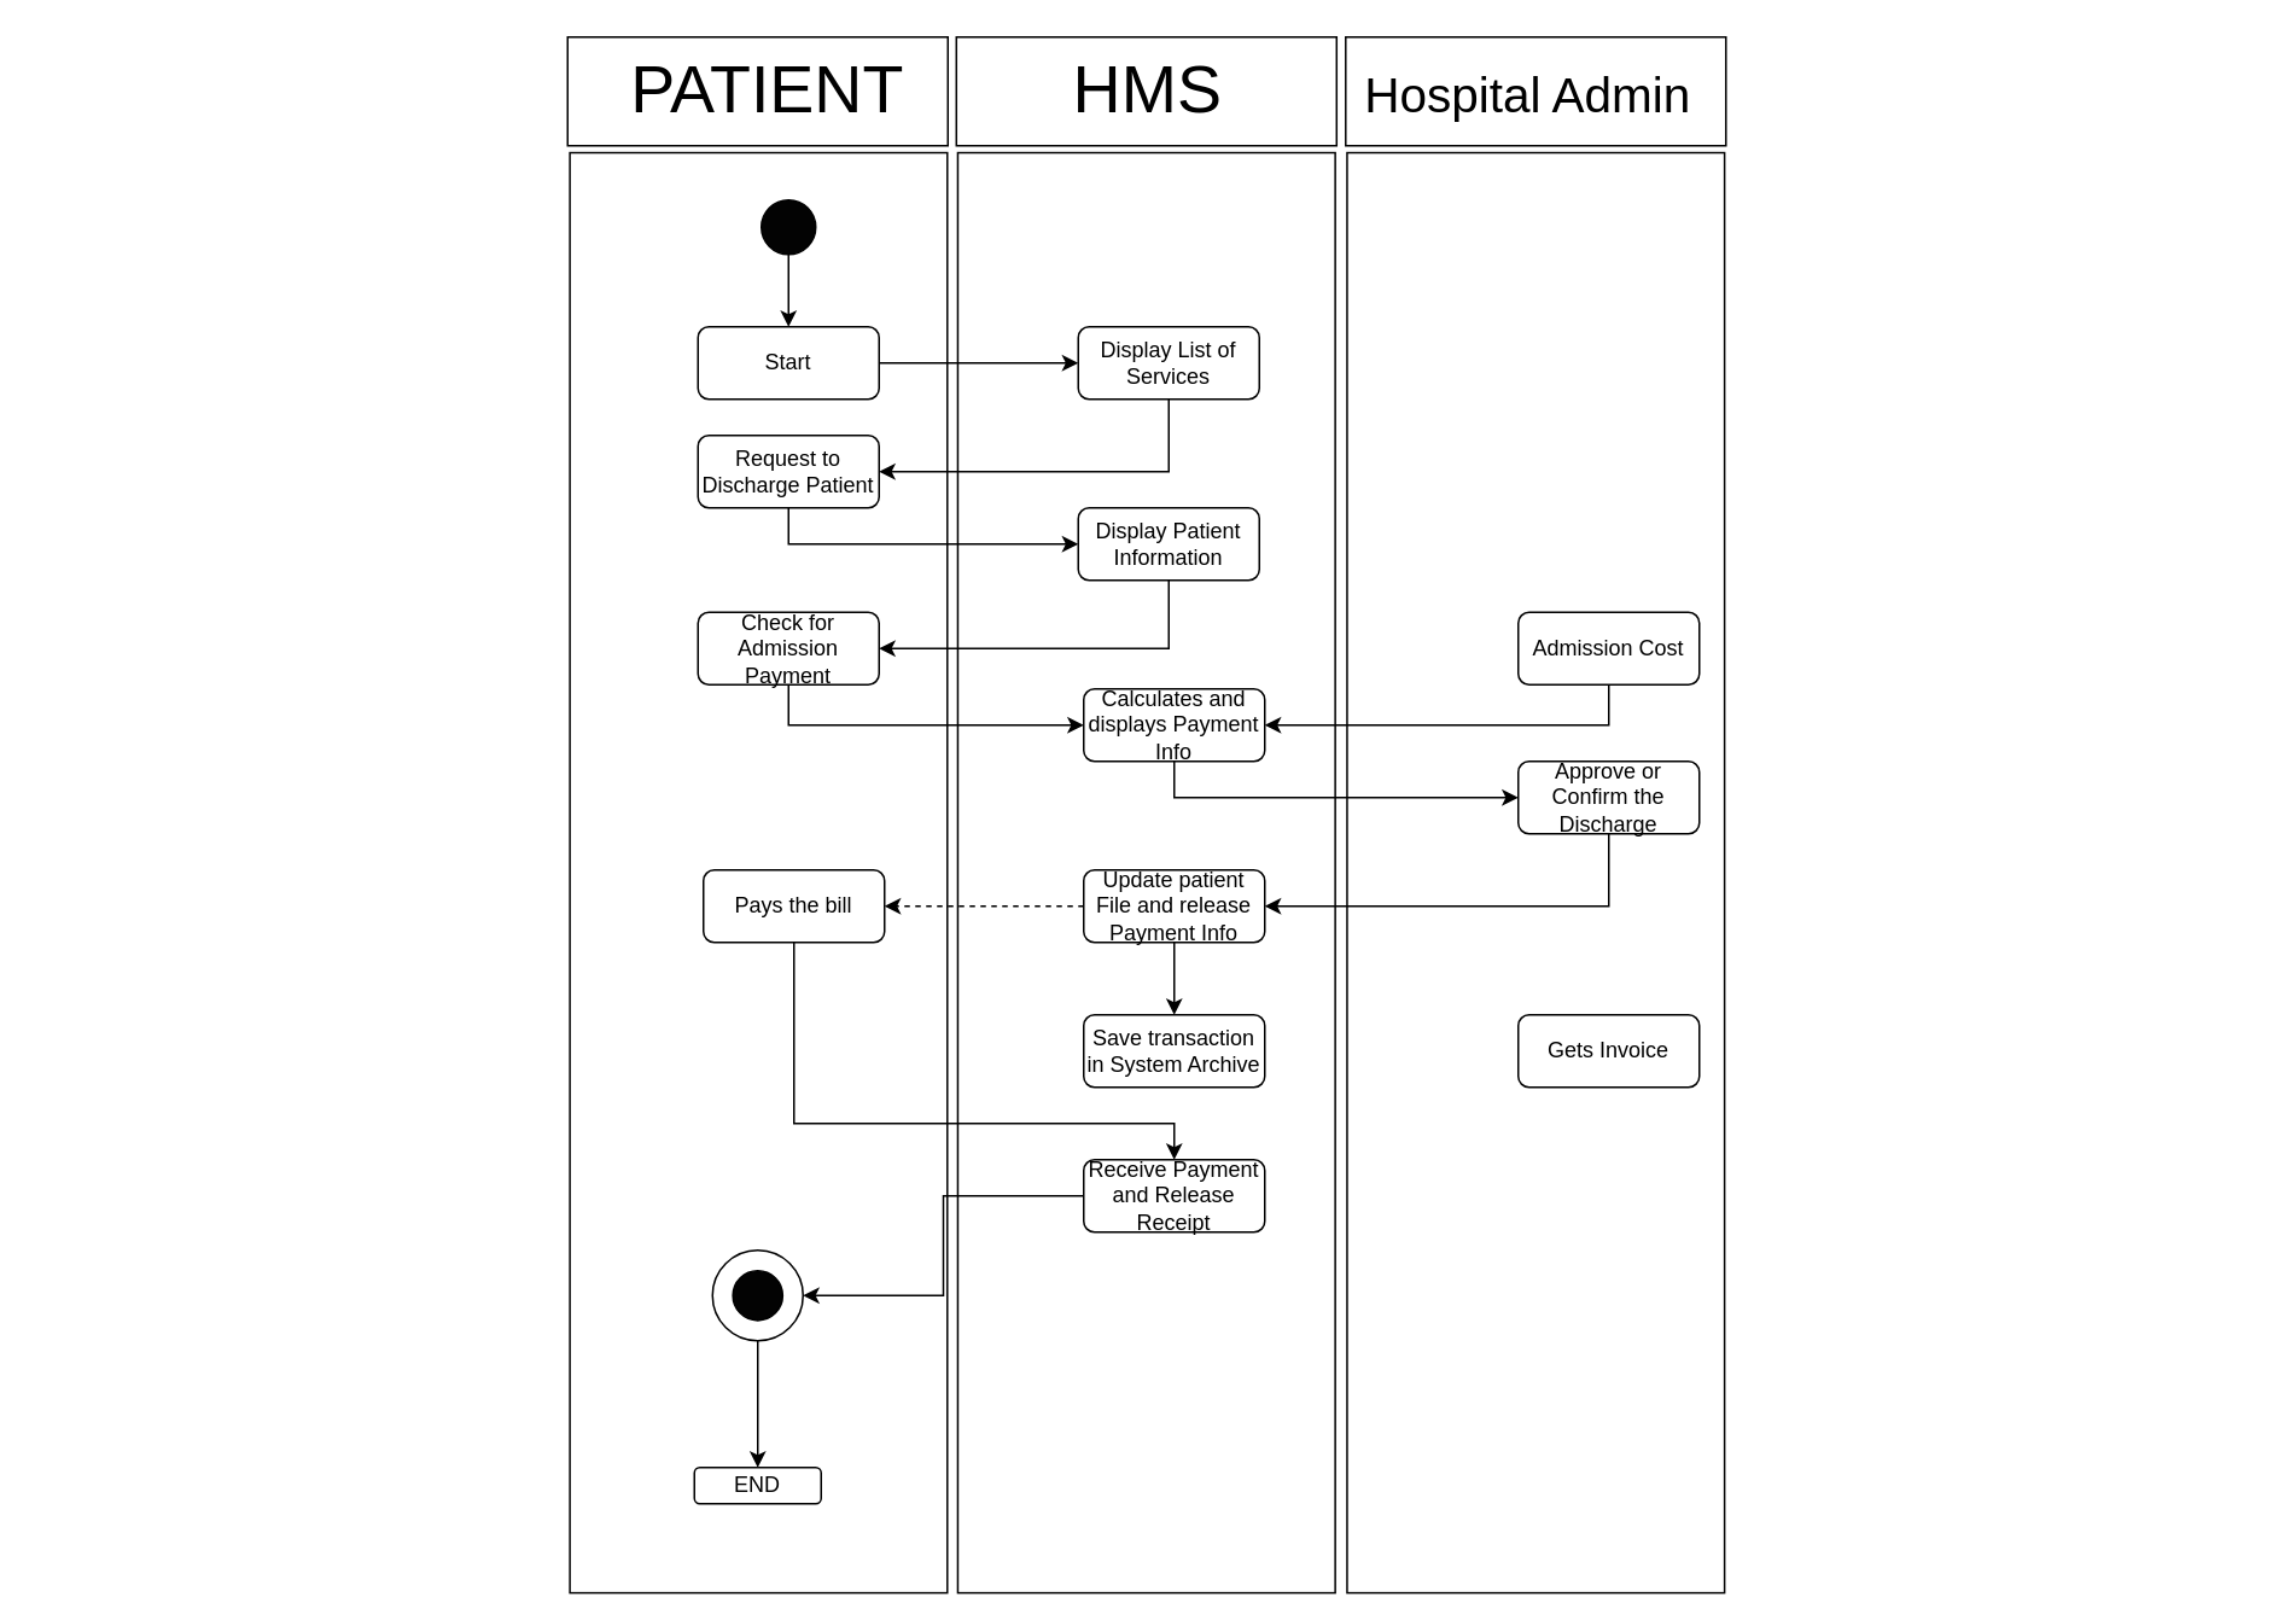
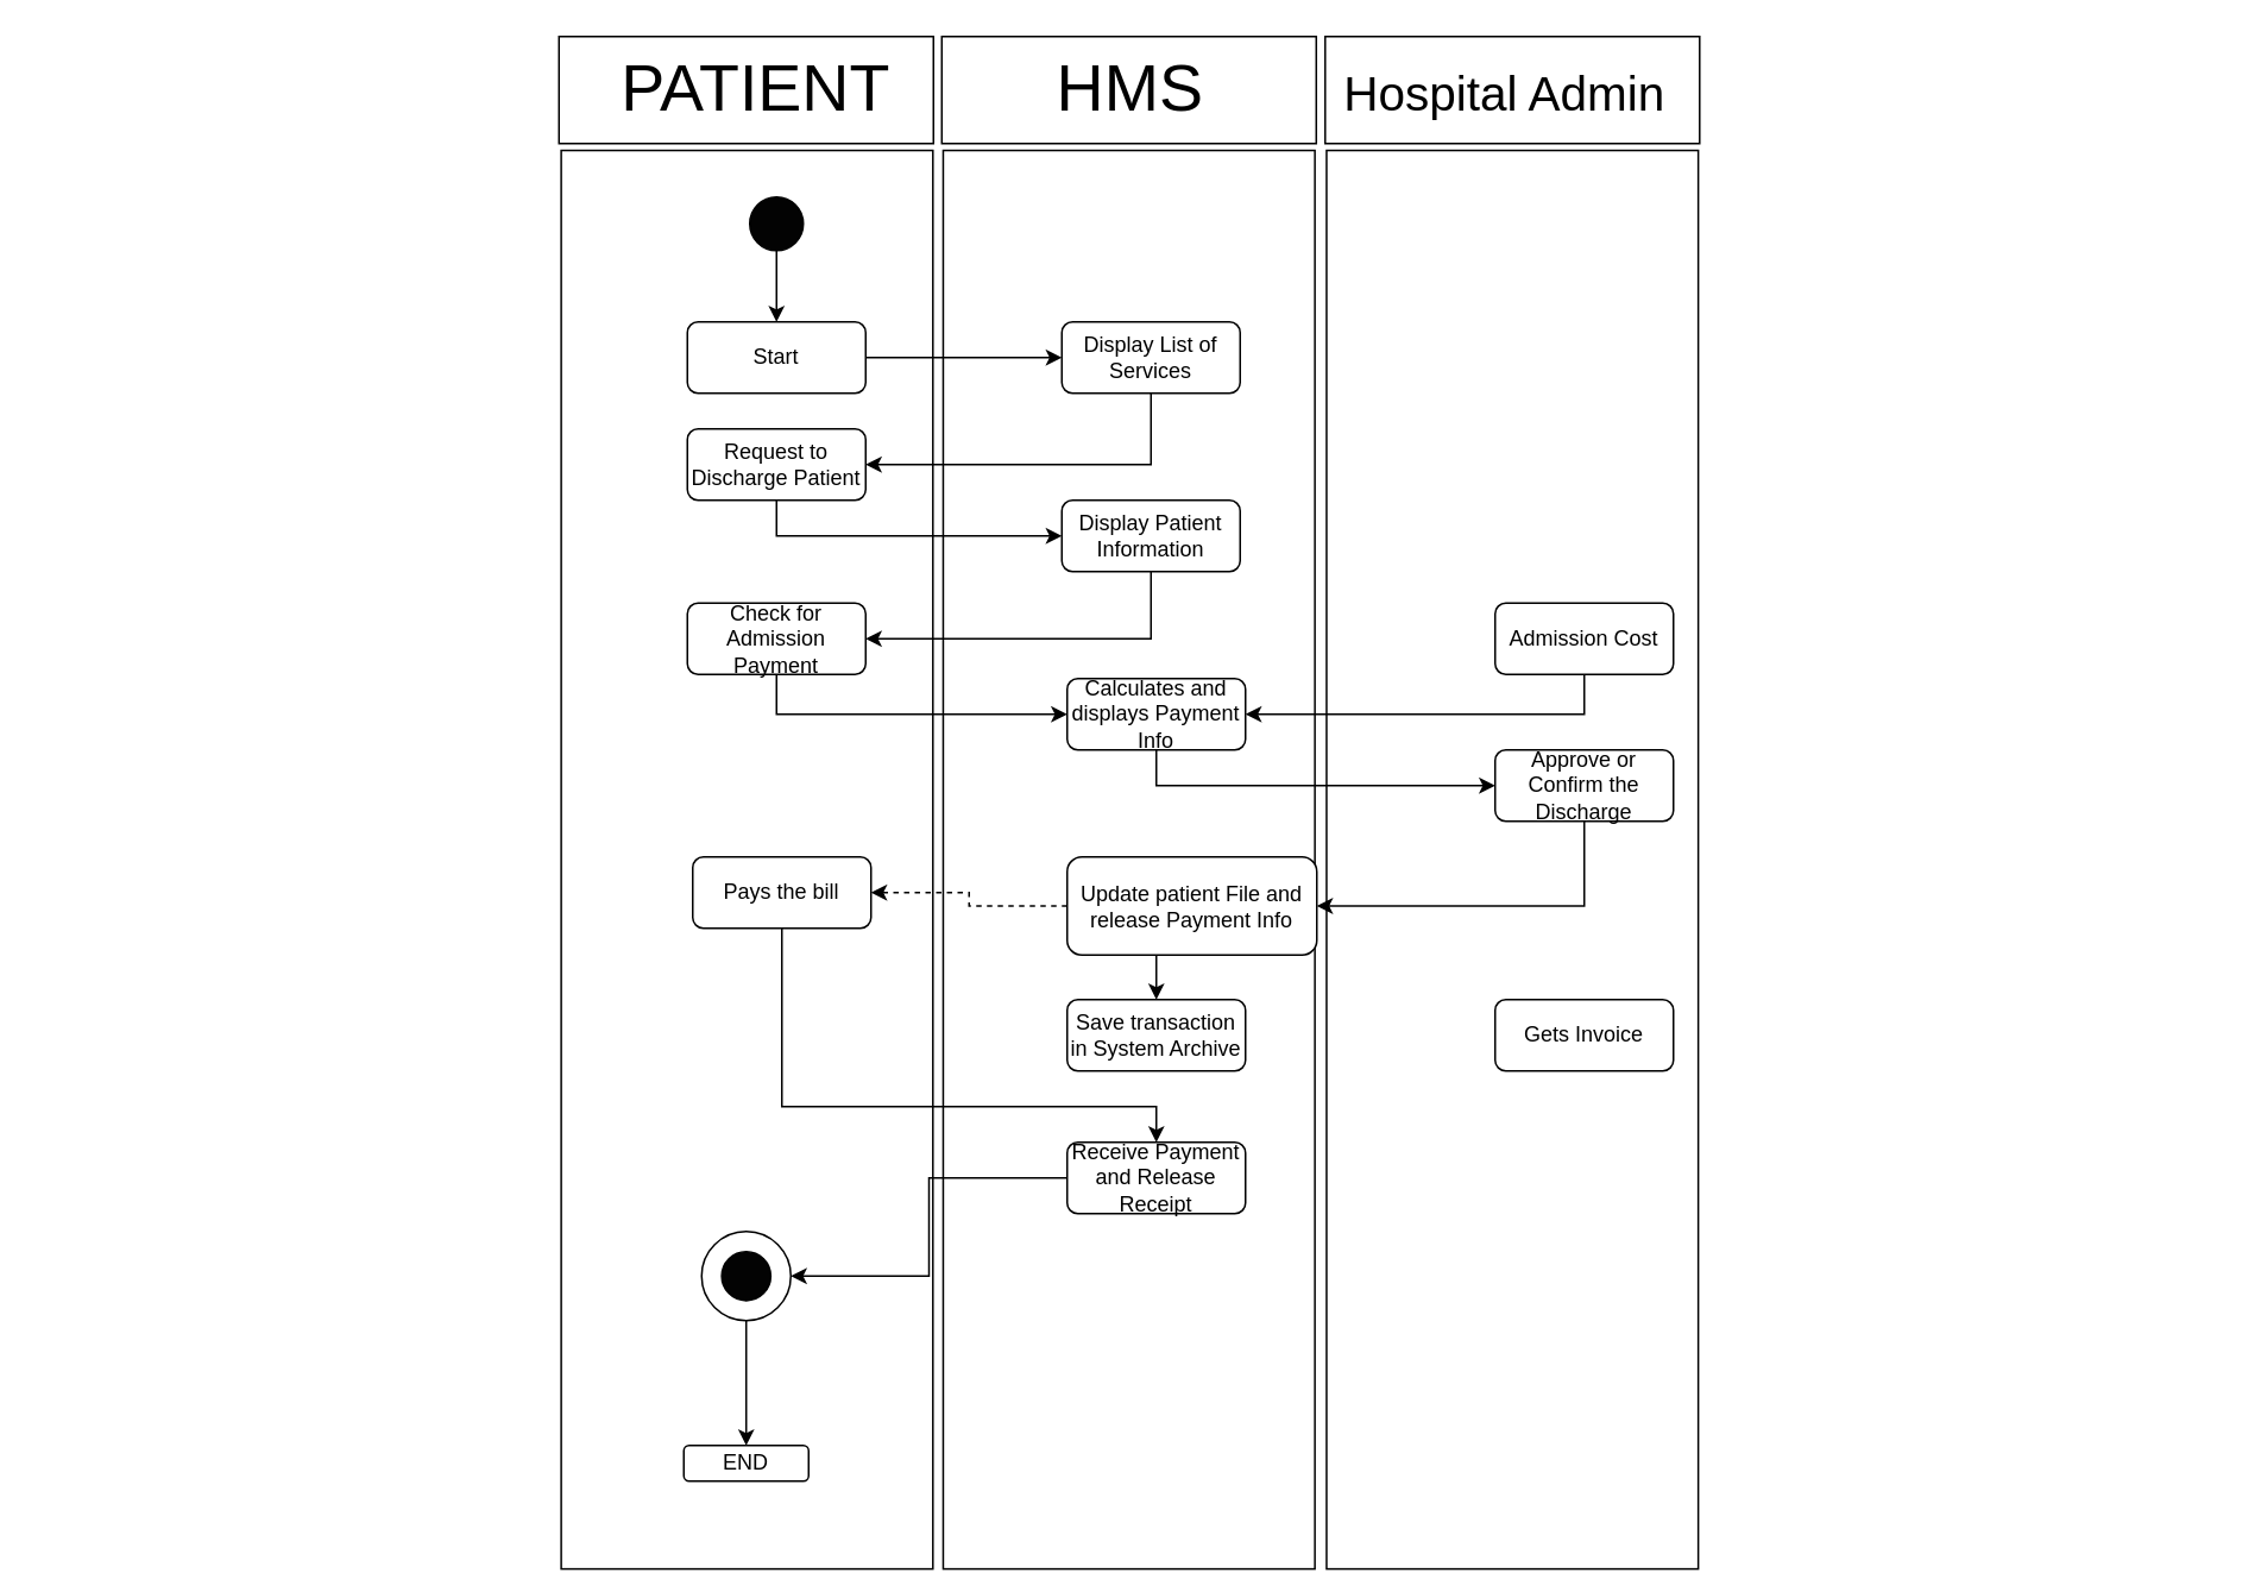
  <mxCell id="0" />
  <mxCell id="1" parent="0" />
  <mxCell id="2" value="" style="rounded=0;whiteSpace=wrap;html=1;fontSize=37;fillColor=#FFFFFF;rotation=-90;" vertex="1" parent="1"><mxGeometry x="450" y="377.33" width="795.38" height="208.45" as="geometry" /></mxCell>
  <mxCell id="3" value="" style="rounded=0;whiteSpace=wrap;html=1;fontSize=37;fillColor=#FFFFFF;rotation=-90;" vertex="1" parent="1"><mxGeometry y="377.33" width="795.38" height="208.45" as="geometry" x="235" /></mxCell>
  <mxCell id="4" value="" style="rounded=0;whiteSpace=wrap;html=1;fontSize=37;fillColor=#FFFFFF;rotation=-90;" vertex="1" parent="1"><mxGeometry x="20.77" y="377.33" width="795.38" height="208.45" as="geometry" /></mxCell>
  <mxCell id="5" style="edgeStyle=orthogonalEdgeStyle;rounded=0;orthogonalLoop=1;jettySize=auto;html=1;exitX=1;exitY=0.5;exitDx=0;exitDy=0;entryX=0;entryY=0.5;entryDx=0;entryDy=0;" edge="1" parent="1" source="6" target="10"><mxGeometry relative="1" as="geometry" /></mxCell>
  <mxCell id="6" value="Start" style="rounded=1;whiteSpace=wrap;html=1;" vertex="1" parent="1"><mxGeometry x="385" y="180" width="100" height="40" as="geometry" /></mxCell>
  <mxCell id="7" style="edgeStyle=orthogonalEdgeStyle;rounded=0;orthogonalLoop=1;jettySize=auto;html=1;exitX=0.5;exitY=1;exitDx=0;exitDy=0;entryX=0.5;entryY=0;entryDx=0;entryDy=0;" edge="1" parent="1" source="8" target="6"><mxGeometry relative="1" as="geometry" /></mxCell>
  <mxCell id="8" value="" style="ellipse;whiteSpace=wrap;html=1;aspect=fixed;fillColor=#030303;" vertex="1" parent="1"><mxGeometry x="420" y="110" width="30" height="30" as="geometry" /></mxCell>
  <mxCell id="9" style="edgeStyle=orthogonalEdgeStyle;rounded=0;orthogonalLoop=1;jettySize=auto;html=1;exitX=0.5;exitY=1;exitDx=0;exitDy=0;entryX=1;entryY=0.5;entryDx=0;entryDy=0;" edge="1" parent="1" source="10" target="12"><mxGeometry relative="1" as="geometry" /></mxCell>
  <mxCell id="10" value="Display List of Services" style="rounded=1;whiteSpace=wrap;html=1;" vertex="1" parent="1"><mxGeometry x="595" y="180" width="100" height="40" as="geometry" /></mxCell>
  <mxCell id="11" style="edgeStyle=orthogonalEdgeStyle;rounded=0;orthogonalLoop=1;jettySize=auto;html=1;exitX=0.5;exitY=1;exitDx=0;exitDy=0;entryX=0;entryY=0.5;entryDx=0;entryDy=0;fontSize=37;" edge="1" parent="1" source="12" target="33"><mxGeometry relative="1" as="geometry" /></mxCell>
  <mxCell id="12" value="Request to Discharge Patient" style="rounded=1;whiteSpace=wrap;html=1;" vertex="1" parent="1"><mxGeometry x="385" y="240" width="100" height="40" as="geometry" /></mxCell>
  <mxCell id="13" style="edgeStyle=orthogonalEdgeStyle;rounded=0;orthogonalLoop=1;jettySize=auto;html=1;exitX=0.5;exitY=1;exitDx=0;exitDy=0;entryX=0;entryY=0.5;entryDx=0;entryDy=0;fontSize=37;" edge="1" parent="1" source="14" target="18"><mxGeometry relative="1" as="geometry" /></mxCell>
  <mxCell id="14" value="Calculates and displays Payment Info" style="rounded=1;whiteSpace=wrap;html=1;" vertex="1" parent="1"><mxGeometry x="598" y="380" width="100" height="40" as="geometry" /></mxCell>
  <mxCell id="15" style="edgeStyle=orthogonalEdgeStyle;rounded=0;orthogonalLoop=1;jettySize=auto;html=1;exitX=0.5;exitY=1;exitDx=0;exitDy=0;entryX=1;entryY=0.5;entryDx=0;entryDy=0;" edge="1" parent="1" source="16" target="14"><mxGeometry relative="1" as="geometry" /></mxCell>
  <mxCell id="16" value="Admission Cost" style="rounded=1;whiteSpace=wrap;html=1;" vertex="1" parent="1"><mxGeometry x="838" y="337.66" width="100" height="40" as="geometry" /></mxCell>
  <mxCell id="17" style="edgeStyle=orthogonalEdgeStyle;rounded=0;orthogonalLoop=1;jettySize=auto;html=1;exitX=0.5;exitY=1;exitDx=0;exitDy=0;entryX=1;entryY=0.5;entryDx=0;entryDy=0;" edge="1" parent="1" source="18" target="21"><mxGeometry relative="1" as="geometry" /></mxCell>
  <mxCell id="18" value="Approve or Confirm the Discharge" style="rounded=1;whiteSpace=wrap;html=1;" vertex="1" parent="1"><mxGeometry x="838" y="420" width="100" height="40" as="geometry" /></mxCell>
  <mxCell id="19" style="edgeStyle=orthogonalEdgeStyle;rounded=0;orthogonalLoop=1;jettySize=auto;html=1;exitX=0;exitY=0.5;exitDx=0;exitDy=0;dashed=1;" edge="1" parent="1" source="21" target="23"><mxGeometry relative="1" as="geometry" /></mxCell>
  <mxCell id="20" style="edgeStyle=orthogonalEdgeStyle;rounded=0;orthogonalLoop=1;jettySize=auto;html=1;exitX=0.5;exitY=1;exitDx=0;exitDy=0;entryX=0.5;entryY=0;entryDx=0;entryDy=0;" edge="1" parent="1" source="21" target="24"><mxGeometry relative="1" as="geometry" /></mxCell>
- <mxCell id="21" value="Update patient File and release Payment Info" style="rounded=1;whiteSpace=wrap;html=1;" vertex="1" parent="1"><mxGeometry x="598" y="480" width="100" height="40" as="geometry" /></mxCell>
+ <mxCell id="21" value="Update patient File and release Payment Info" style="rounded=1;whiteSpace=wrap;html=1;" vertex="1" parent="1"><mxGeometry x="598" y="480" width="140" height="55" as="geometry" /></mxCell>
  <mxCell id="22" style="edgeStyle=orthogonalEdgeStyle;rounded=0;orthogonalLoop=1;jettySize=auto;html=1;exitX=0.5;exitY=1;exitDx=0;exitDy=0;" edge="1" parent="1" source="23" target="27"><mxGeometry relative="1" as="geometry"><Array as="points"><mxPoint x="438" y="620" /><mxPoint x="648" y="620" /></Array></mxGeometry></mxCell>
  <mxCell id="23" value="Pays the bill" style="rounded=1;whiteSpace=wrap;html=1;" vertex="1" parent="1"><mxGeometry x="388" y="480" width="100" height="40" as="geometry" /></mxCell>
  <mxCell id="24" value="Save transaction in System Archive" style="rounded=1;whiteSpace=wrap;html=1;" vertex="1" parent="1"><mxGeometry x="598" y="560" width="100" height="40" as="geometry" /></mxCell>
  <mxCell id="25" value="Gets Invoice" style="rounded=1;whiteSpace=wrap;html=1;" vertex="1" parent="1"><mxGeometry x="838" y="560" width="100" height="40" as="geometry" /></mxCell>
  <mxCell id="26" style="edgeStyle=orthogonalEdgeStyle;rounded=0;orthogonalLoop=1;jettySize=auto;html=1;exitX=0;exitY=0.5;exitDx=0;exitDy=0;entryX=1;entryY=0.5;entryDx=0;entryDy=0;" edge="1" parent="1" source="27" target="29"><mxGeometry relative="1" as="geometry" /></mxCell>
  <mxCell id="27" value="Receive Payment and Release Receipt" style="rounded=1;whiteSpace=wrap;html=1;" vertex="1" parent="1"><mxGeometry x="598" y="640" width="100" height="40" as="geometry" /></mxCell>
  <mxCell id="28" style="edgeStyle=orthogonalEdgeStyle;rounded=0;orthogonalLoop=1;jettySize=auto;html=1;exitX=0.5;exitY=1;exitDx=0;exitDy=0;entryX=0.5;entryY=0;entryDx=0;entryDy=0;" edge="1" parent="1" source="29" target="31"><mxGeometry relative="1" as="geometry" /></mxCell>
  <mxCell id="29" value="" style="ellipse;whiteSpace=wrap;html=1;aspect=fixed;fillColor=#FFFFFF;" vertex="1" parent="1"><mxGeometry x="393" y="690" width="50" height="50" as="geometry" /></mxCell>
  <mxCell id="30" value="" style="ellipse;whiteSpace=wrap;html=1;aspect=fixed;fillColor=#030303;" vertex="1" parent="1"><mxGeometry x="404.25" y="701.25" width="27.5" height="27.5" as="geometry" /></mxCell>
  <mxCell id="31" value="END" style="rounded=1;whiteSpace=wrap;html=1;fillColor=#FFFFFF;" vertex="1" parent="1"><mxGeometry x="383" y="810" width="70" height="20" as="geometry" /></mxCell>
  <mxCell id="32" style="edgeStyle=orthogonalEdgeStyle;rounded=0;orthogonalLoop=1;jettySize=auto;html=1;exitX=0.5;exitY=1;exitDx=0;exitDy=0;entryX=1;entryY=0.5;entryDx=0;entryDy=0;fontSize=37;" edge="1" parent="1" source="33" target="35"><mxGeometry relative="1" as="geometry" /></mxCell>
  <mxCell id="33" value="Display Patient Information" style="rounded=1;whiteSpace=wrap;html=1;" vertex="1" parent="1"><mxGeometry x="595" y="280" width="100" height="40" as="geometry" /></mxCell>
  <mxCell id="34" style="edgeStyle=orthogonalEdgeStyle;rounded=0;orthogonalLoop=1;jettySize=auto;html=1;exitX=0.5;exitY=1;exitDx=0;exitDy=0;entryX=0;entryY=0.5;entryDx=0;entryDy=0;fontSize=37;" edge="1" parent="1" source="35" target="14"><mxGeometry relative="1" as="geometry" /></mxCell>
  <mxCell id="35" value="Check for Admission Payment" style="rounded=1;whiteSpace=wrap;html=1;" vertex="1" parent="1"><mxGeometry x="385" y="337.66" width="100" height="40" as="geometry" /></mxCell>
  <mxCell id="36" value="" style="rounded=0;whiteSpace=wrap;html=1;fontSize=37;fillColor=#FFFFFF;" vertex="1" parent="1"><mxGeometry x="527.69" y="20" width="210" height="60" as="geometry" /></mxCell>
  <mxCell id="37" value="" style="rounded=0;whiteSpace=wrap;html=1;fontSize=37;fillColor=#FFFFFF;" vertex="1" parent="1"><mxGeometry x="313" y="20" width="210" height="60" as="geometry" /></mxCell>
  <mxCell id="38" value="" style="rounded=0;whiteSpace=wrap;html=1;fontSize=37;fillColor=#FFFFFF;" vertex="1" parent="1"><mxGeometry x="742.69" y="20" width="210" height="60" as="geometry" /></mxCell>
  <mxCell id="39" value="&lt;font style=&quot;font-size: 37px;&quot;&gt;PATIENT&lt;/font&gt;" style="text;html=1;align=center;verticalAlign=middle;resizable=0;points=[];autosize=1;strokeColor=none;fillColor=none;" vertex="1" parent="1"><mxGeometry x="338" y="20" width="170" height="60" as="geometry" /></mxCell>
  <mxCell id="40" value="HMS" style="text;html=1;align=center;verticalAlign=middle;resizable=0;points=[];autosize=1;strokeColor=none;fillColor=none;fontSize=37;" vertex="1" parent="1"><mxGeometry x="577.69" y="20" width="110" height="60" as="geometry" /></mxCell>
  <mxCell id="41" value="&lt;font style=&quot;font-size: 27px;&quot;&gt;Hospital Admin&lt;/font&gt;" style="text;html=1;align=center;verticalAlign=middle;resizable=0;points=[];autosize=1;strokeColor=none;fillColor=none;fontSize=37;" vertex="1" parent="1"><mxGeometry x="742.69" y="20" width="200" height="60" as="geometry" /></mxCell>
